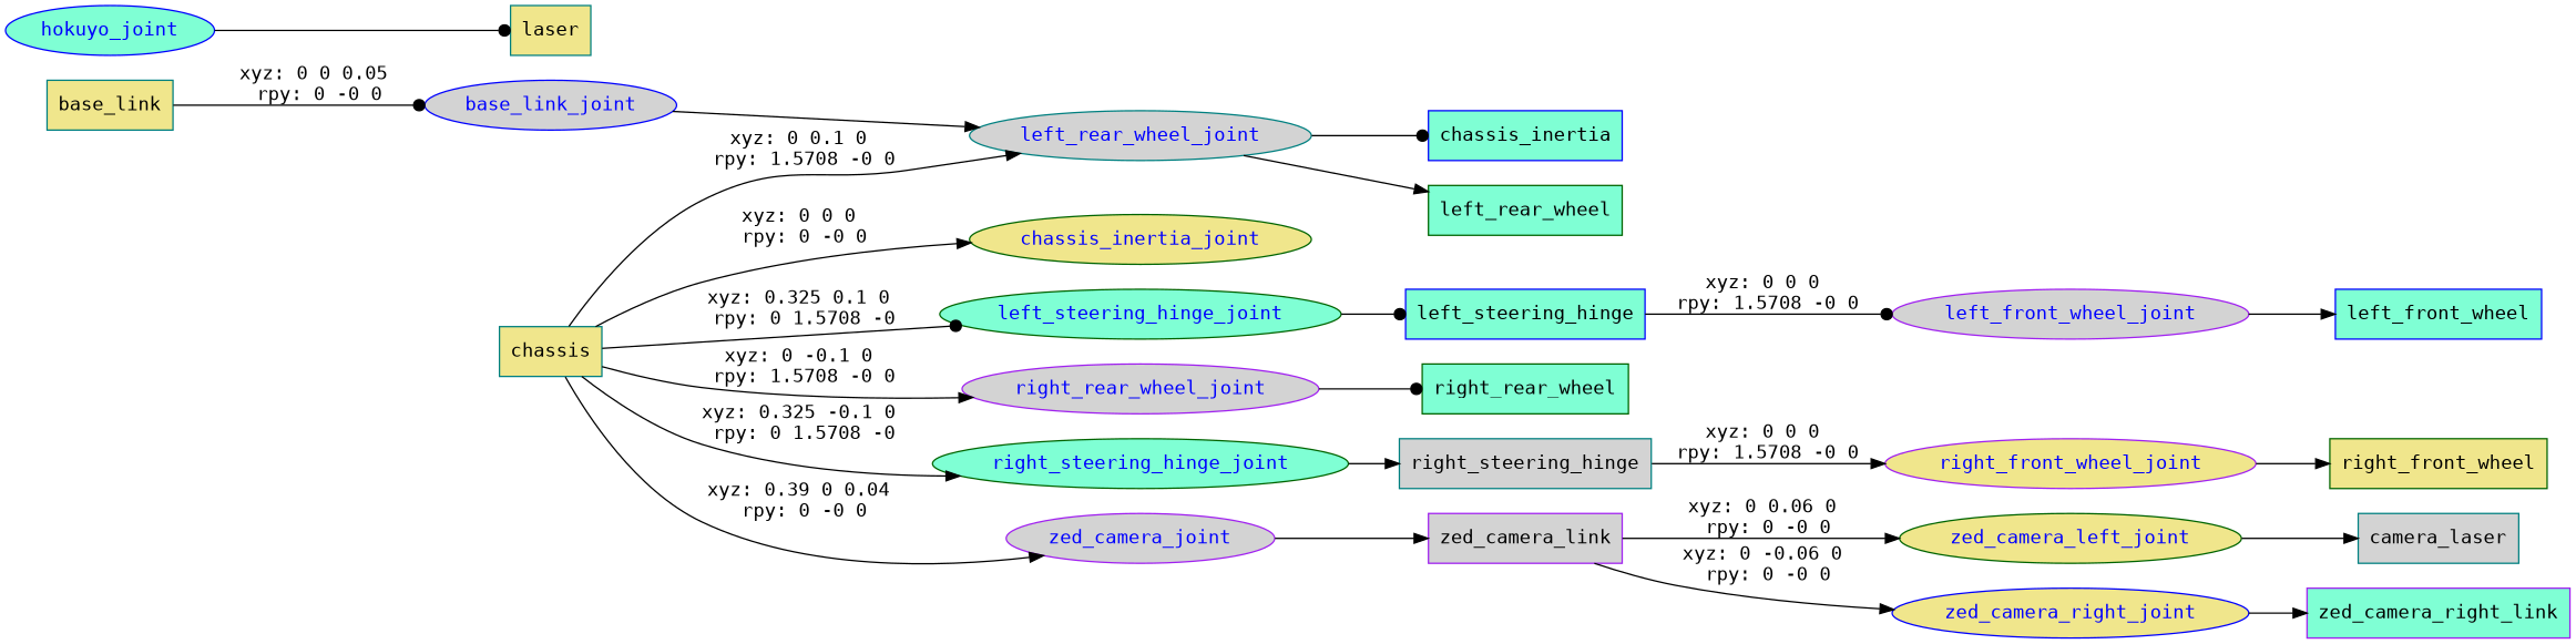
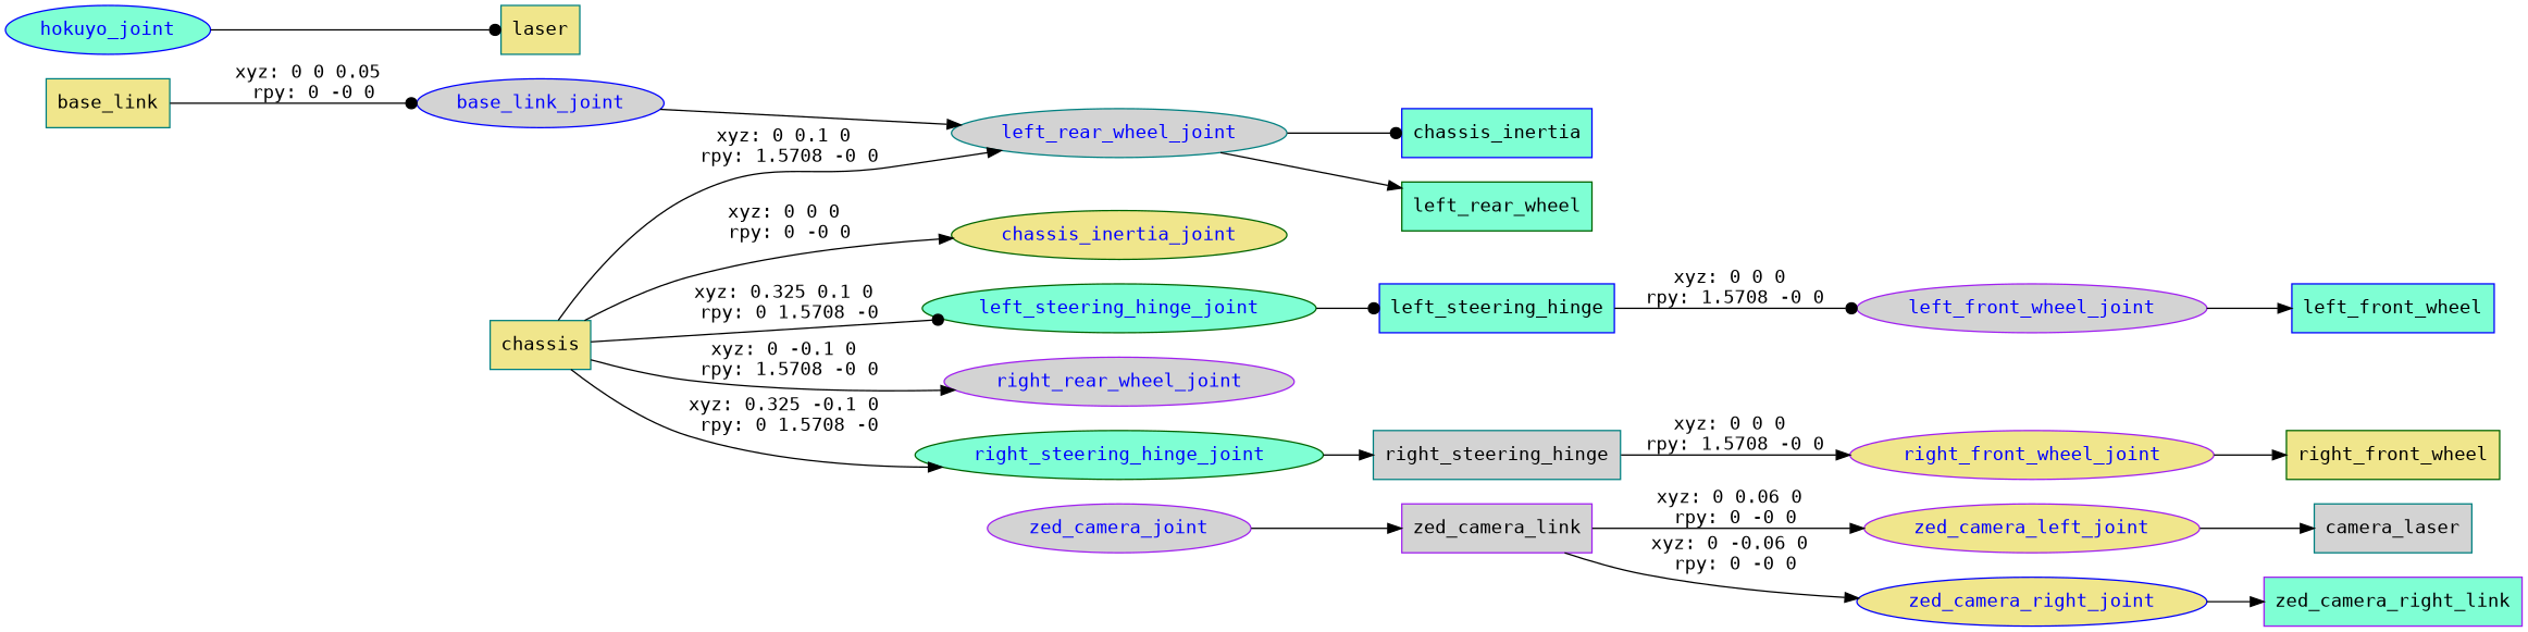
  digraph {
    fontname="DejaVu Sans Mono"
    rankdir=LR
    node [color=darkgreen fillcolor=aquamarine fontname="DejaVu Sans Mono" shape=box style=filled]
    edge [arrowhead=normal fontname="DejaVu Sans Mono"]
    n1 [color=teal fillcolor=khaki label=base_link]
    base_link_joint [color=blue fillcolor=lightgrey fontcolor=blue shape=ellipse]
    left_rear_wheel_joint [color=teal fillcolor=lightgrey fontcolor=blue shape=ellipse]
    n4 [color=teal fillcolor=khaki label=chassis]
    chassis_inertia_joint [fillcolor=khaki fontcolor=blue shape=ellipse]
    left_steering_hinge_joint [fontcolor=blue shape=ellipse]
    right_rear_wheel_joint [color=purple fillcolor=lightgrey fontcolor=blue shape=ellipse]
    right_steering_hinge_joint [fontcolor=blue shape=ellipse]
    zed_camera_joint [color=purple fillcolor=lightgrey fontcolor=blue shape=ellipse]
    hokuyo_joint [color=blue fontcolor=blue shape=ellipse]
    n11 [color=teal fillcolor=khaki label=laser]
    n12 [color=blue label=chassis_inertia]
    n13 [label=left_rear_wheel]
    n14 [color=blue label=left_steering_hinge]
-   n15 [label=right_rear_wheel]
    n16 [color=teal fillcolor=lightgrey label=right_steering_hinge]
    n17 [color=purple fillcolor=lightgrey label=zed_camera_link]
    left_front_wheel_joint [color=purple fillcolor=lightgrey fontcolor=blue shape=ellipse]
    n19 [color=blue label=left_front_wheel]
    right_front_wheel_joint [color=purple fillcolor=khaki fontcolor=blue shape=ellipse]
    n21 [fillcolor=khaki label=right_front_wheel]
-   zed_camera_left_joint [fillcolor=khaki fontcolor=blue shape=ellipse]
+   zed_camera_left_joint [color=purple fillcolor=khaki fontcolor=blue shape=ellipse]
    zed_camera_right_joint [color=blue fillcolor=khaki fontcolor=blue shape=ellipse]
    n24 [color=teal fillcolor=lightgrey label=camera_laser]
    n25 [color=purple label=zed_camera_right_link]
    n1 -> base_link_joint [arrowhead=dot label="xyz: 0 0 0.05 \nrpy: 0 -0 0"]
    base_link_joint -> left_rear_wheel_joint
    left_rear_wheel_joint -> n12 [arrowhead=dot]
    left_rear_wheel_joint -> n13
    n4 -> left_rear_wheel_joint [label="xyz: 0 0.1 0 \nrpy: 1.5708 -0 0"]
    n4 -> chassis_inertia_joint [label="xyz: 0 0 0 \nrpy: 0 -0 0"]
    n4 -> left_steering_hinge_joint [arrowhead=dot label="xyz: 0.325 0.1 0 \nrpy: 0 1.5708 -0"]
    n4 -> right_rear_wheel_joint [label="xyz: 0 -0.1 0 \nrpy: 1.5708 -0 0"]
    n4 -> right_steering_hinge_joint [label="xyz: 0.325 -0.1 0 \nrpy: 0 1.5708 -0"]
-   n4 -> zed_camera_joint [label="xyz: 0.39 0 0.04 \nrpy: 0 -0 0"]
    left_steering_hinge_joint -> n14 [arrowhead=dot]
-   right_rear_wheel_joint -> n15 [arrowhead=dot]
    right_steering_hinge_joint -> n16
    zed_camera_joint -> n17
    hokuyo_joint -> n11 [arrowhead=dot]
    n14 -> left_front_wheel_joint [arrowhead=dot label="xyz: 0 0 0 \nrpy: 1.5708 -0 0"]
    n16 -> right_front_wheel_joint [label="xyz: 0 0 0 \nrpy: 1.5708 -0 0"]
    n17 -> zed_camera_left_joint [label="xyz: 0 0.06 0 \nrpy: 0 -0 0"]
    n17 -> zed_camera_right_joint [label="xyz: 0 -0.06 0 \nrpy: 0 -0 0"]
    left_front_wheel_joint -> n19
    right_front_wheel_joint -> n21
    zed_camera_left_joint -> n24
    zed_camera_right_joint -> n25
  }
